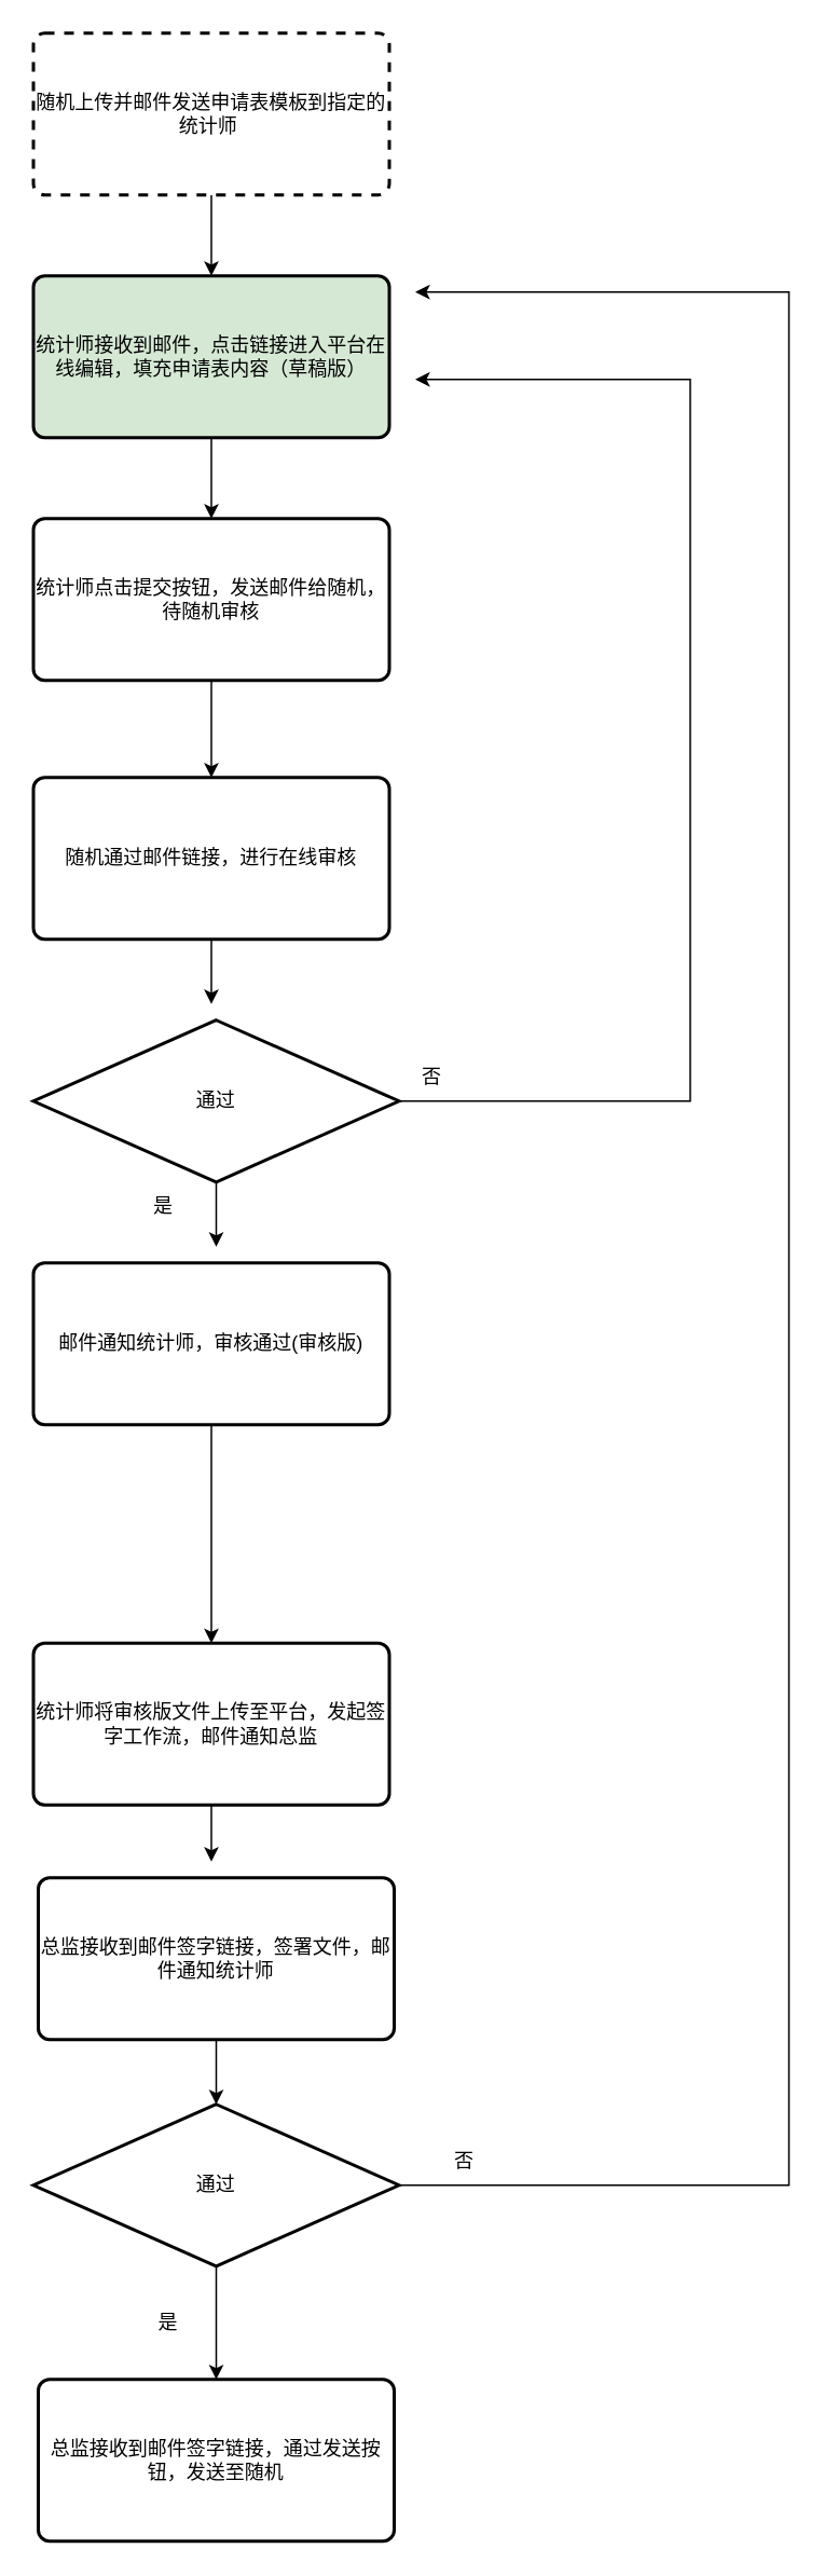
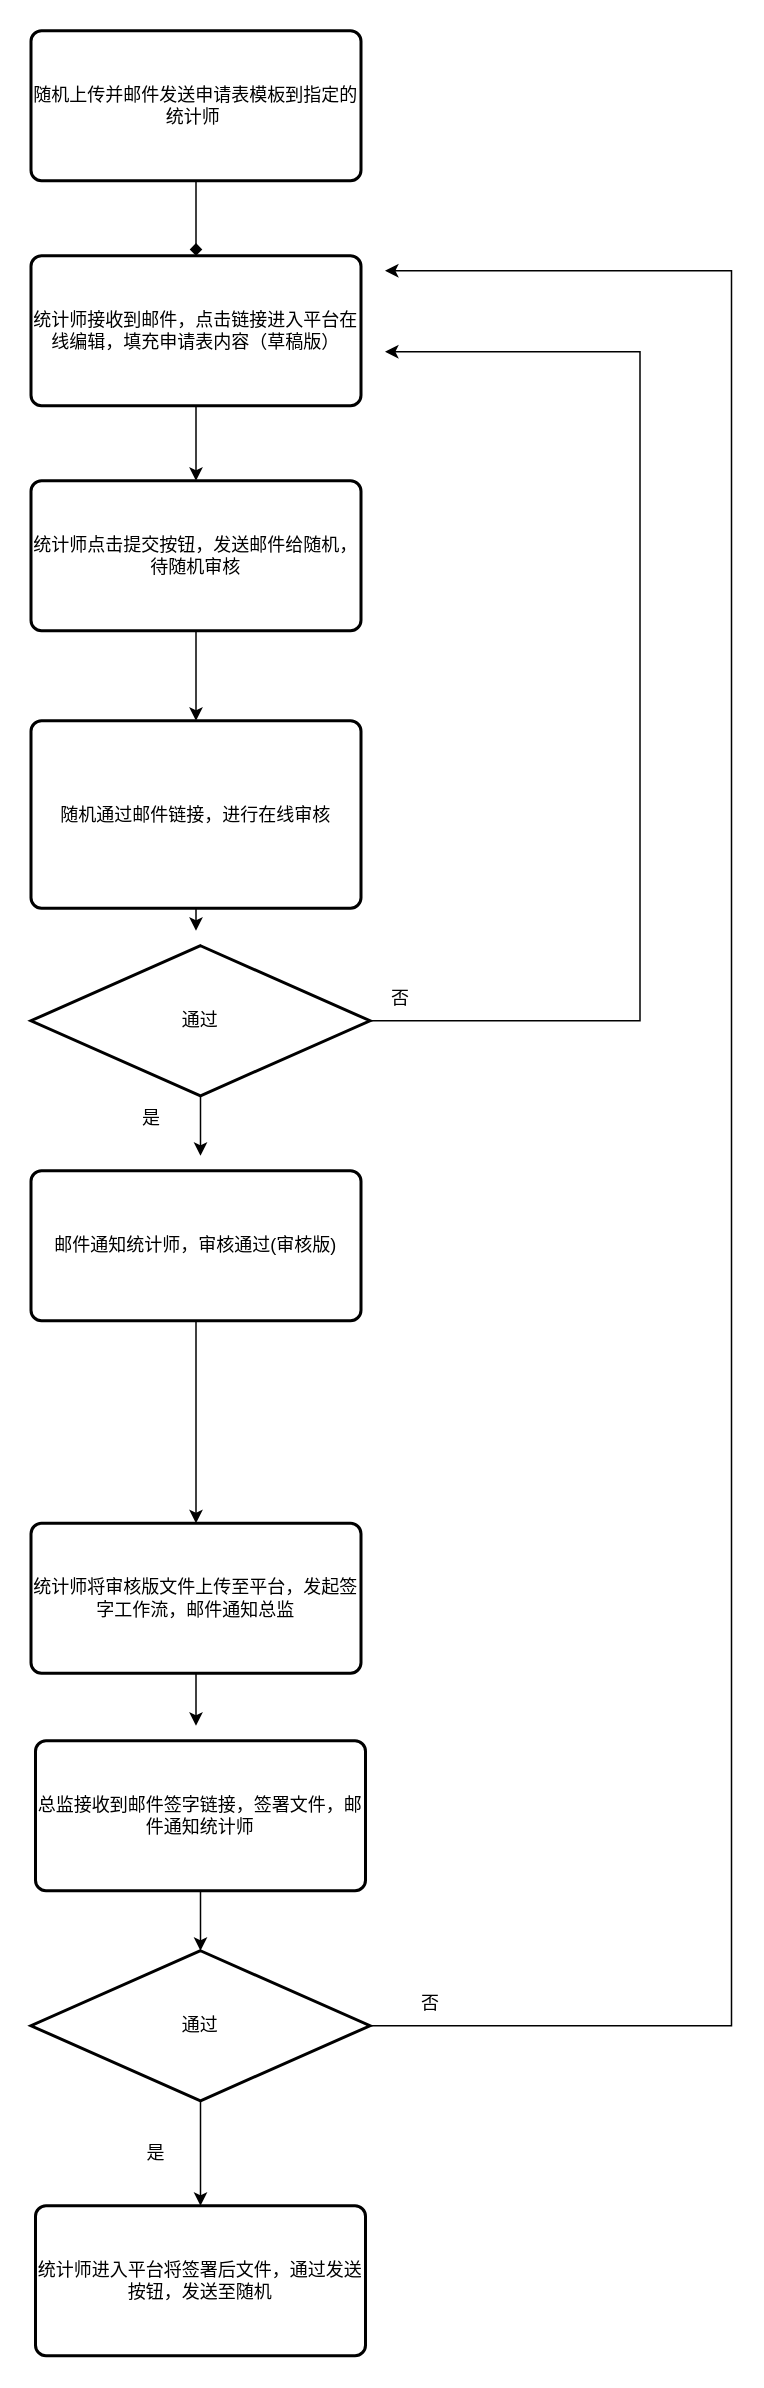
  <mxCell id="0" />
  <mxCell id="1" parent="0" />
- <mxCell id="2" style="edgeStyle=orthogonalEdgeStyle;rounded=0;orthogonalLoop=1;jettySize=auto;html=1;exitX=0.5;exitY=1;exitDx=0;exitDy=0;entryX=0.5;entryY=0;entryDx=0;entryDy=0;" edge="1" parent="1" source="3" target="5"><mxGeometry relative="1" as="geometry" /></mxCell>
- <mxCell id="3" value="随机上传并邮件发送申请表模板到指定的统计师&amp;nbsp;" style="rounded=1;whiteSpace=wrap;html=1;absoluteArcSize=1;arcSize=14;strokeWidth=2;dashed=1;" vertex="1" parent="1"><mxGeometry x="20" y="20" width="220" height="100" as="geometry" /></mxCell>
+ <mxCell id="2" style="edgeStyle=orthogonalEdgeStyle;rounded=0;orthogonalLoop=1;jettySize=auto;html=1;exitX=0.5;exitY=1;exitDx=0;exitDy=0;entryX=0.5;entryY=0;entryDx=0;entryDy=0;endArrow=diamond;" edge="1" parent="1" source="3" target="5"><mxGeometry relative="1" as="geometry" /></mxCell>
+ <mxCell id="3" value="随机上传并邮件发送申请表模板到指定的统计师&amp;nbsp;" style="rounded=1;whiteSpace=wrap;html=1;absoluteArcSize=1;arcSize=14;strokeWidth=2;" vertex="1" parent="1"><mxGeometry x="20" y="20" width="220" height="100" as="geometry" /></mxCell>
  <mxCell id="4" style="edgeStyle=orthogonalEdgeStyle;rounded=0;orthogonalLoop=1;jettySize=auto;html=1;exitX=0.5;exitY=1;exitDx=0;exitDy=0;entryX=0.5;entryY=0;entryDx=0;entryDy=0;" edge="1" parent="1" source="5" target="7"><mxGeometry relative="1" as="geometry" /></mxCell>
- <mxCell id="5" value="统计师接收到邮件，点击链接进入平台在线编辑，填充申请表内容（草稿版）" style="rounded=1;whiteSpace=wrap;html=1;absoluteArcSize=1;arcSize=14;strokeWidth=2;fillColor=#d5e8d4;" vertex="1" parent="1"><mxGeometry x="20" y="170" width="220" height="100" as="geometry" /></mxCell>
+ <mxCell id="5" value="统计师接收到邮件，点击链接进入平台在线编辑，填充申请表内容（草稿版）" style="rounded=1;whiteSpace=wrap;html=1;absoluteArcSize=1;arcSize=14;strokeWidth=2;" vertex="1" parent="1"><mxGeometry x="20" y="170" width="220" height="100" as="geometry" /></mxCell>
  <mxCell id="6" style="edgeStyle=orthogonalEdgeStyle;rounded=0;orthogonalLoop=1;jettySize=auto;html=1;exitX=0.5;exitY=1;exitDx=0;exitDy=0;entryX=0.5;entryY=0;entryDx=0;entryDy=0;" edge="1" parent="1" source="7" target="9"><mxGeometry relative="1" as="geometry" /></mxCell>
  <mxCell id="7" value="统计师点击提交按钮，发送邮件给随机，&lt;span style=&quot;color: rgba(0, 0, 0, 0); font-family: monospace; font-size: 0px; text-align: start; text-wrap: nowrap;&quot;&gt;%3CmxGraphModel%3E%3Croot%3E%3CmxCell%20id%3D%220%22%2F%3E%3CmxCell%20id%3D%221%22%20parent%3D%220%22%2F%3E%3CmxCell%20id%3D%222%22%20value%3D%22%E7%BB%9F%E8%AE%A1%E5%B8%88%E6%8E%A5%E6%94%B6%E5%88%B0%E9%82%AE%E4%BB%B6%EF%BC%8C%E7%82%B9%E5%87%BB%E9%93%BE%E6%8E%A5%E8%BF%9B%E5%85%A5%E5%B9%B3%E5%8F%B0%E5%9C%A8%E7%BA%BF%E7%BC%96%E8%BE%91%EF%BC%8C%E5%A1%AB%E5%85%85%E7%94%B3%E8%AF%B7%E8%A1%A8%E5%86%85%E5%AE%B9%22%20style%3D%22rounded%3D1%3BwhiteSpace%3Dwrap%3Bhtml%3D1%3BabsoluteArcSize%3D1%3BarcSize%3D14%3BstrokeWidth%3D2%3B%22%20vertex%3D%221%22%20parent%3D%221%22%3E%3CmxGeometry%20x%3D%22254%22%20y%3D%22390%22%20width%3D%22220%22%20height%3D%22100%22%20as%3D%22geometry%22%2F%3E%3C%2FmxCell%3E%3C%2Froot%3E%3C%2FmxGraphModel%3E&lt;/span&gt;待随机审核" style="rounded=1;whiteSpace=wrap;html=1;absoluteArcSize=1;arcSize=14;strokeWidth=2;" vertex="1" parent="1"><mxGeometry x="20" y="320" width="220" height="100" as="geometry" /></mxCell>
  <mxCell id="8" style="edgeStyle=orthogonalEdgeStyle;rounded=0;orthogonalLoop=1;jettySize=auto;html=1;exitX=0.5;exitY=1;exitDx=0;exitDy=0;" edge="1" parent="1" source="9"><mxGeometry relative="1" as="geometry"><mxPoint x="130" y="620" as="targetPoint" /></mxGeometry></mxCell>
- <mxCell id="9" value="随机通过邮件链接，进行在线审核" style="rounded=1;whiteSpace=wrap;html=1;absoluteArcSize=1;arcSize=14;strokeWidth=2;" vertex="1" parent="1"><mxGeometry x="20" y="480" width="220" height="100" as="geometry" /></mxCell>
+ <mxCell id="9" value="随机通过邮件链接，进行在线审核" style="rounded=1;whiteSpace=wrap;html=1;absoluteArcSize=1;arcSize=14;strokeWidth=2;" vertex="1" parent="1"><mxGeometry x="20" y="480" width="220" height="125" as="geometry" /></mxCell>
  <mxCell id="10" style="edgeStyle=orthogonalEdgeStyle;rounded=0;orthogonalLoop=1;jettySize=auto;html=1;exitX=0.5;exitY=1;exitDx=0;exitDy=0;exitPerimeter=0;" edge="1" parent="1" source="11"><mxGeometry relative="1" as="geometry"><mxPoint x="133" y="770" as="targetPoint" /></mxGeometry></mxCell>
  <mxCell id="11" value="通过" style="strokeWidth=2;html=1;shape=mxgraph.flowchart.decision;whiteSpace=wrap;" vertex="1" parent="1"><mxGeometry x="20" y="630" width="226" height="100" as="geometry" /></mxCell>
  <mxCell id="12" style="edgeStyle=orthogonalEdgeStyle;rounded=0;orthogonalLoop=1;jettySize=auto;html=1;exitX=0.5;exitY=1;exitDx=0;exitDy=0;entryX=0.5;entryY=0;entryDx=0;entryDy=0;" edge="1" parent="1" source="13" target="17"><mxGeometry relative="1" as="geometry" /></mxCell>
  <mxCell id="13" value="邮件通知统计师，审核通过(审核版)" style="rounded=1;whiteSpace=wrap;html=1;absoluteArcSize=1;arcSize=14;strokeWidth=2;" vertex="1" parent="1"><mxGeometry x="20" y="780" width="220" height="100" as="geometry" /></mxCell>
  <mxCell id="14" value="是" style="text;html=1;align=center;verticalAlign=middle;resizable=0;points=[];autosize=1;strokeColor=none;fillColor=none;" vertex="1" parent="1"><mxGeometry x="80" y="730" width="40" height="30" as="geometry" /></mxCell>
  <mxCell id="15" value="否" style="text;html=1;align=center;verticalAlign=middle;resizable=0;points=[];autosize=1;strokeColor=none;fillColor=none;" vertex="1" parent="1"><mxGeometry x="246" y="650" width="40" height="30" as="geometry" /></mxCell>
  <mxCell id="16" style="edgeStyle=orthogonalEdgeStyle;rounded=0;orthogonalLoop=1;jettySize=auto;html=1;exitX=0.5;exitY=1;exitDx=0;exitDy=0;" edge="1" parent="1" source="17"><mxGeometry relative="1" as="geometry"><mxPoint x="130" y="1150" as="targetPoint" /></mxGeometry></mxCell>
  <mxCell id="17" value="统计师将审核版文件上传至平台，发起签字工作流，邮件通知总监" style="rounded=1;whiteSpace=wrap;html=1;absoluteArcSize=1;arcSize=14;strokeWidth=2;" vertex="1" parent="1"><mxGeometry x="20" y="1015" width="220" height="100" as="geometry" /></mxCell>
  <mxCell id="18" value="总监接收到邮件签字链接，签署文件，邮件通知统计师" style="rounded=1;whiteSpace=wrap;html=1;absoluteArcSize=1;arcSize=14;strokeWidth=2;" vertex="1" parent="1"><mxGeometry x="23" y="1160" width="220" height="100" as="geometry" /></mxCell>
- <mxCell id="19" value="总监接收到邮件签字链接，通过发送按钮，发送至随机" style="rounded=1;whiteSpace=wrap;html=1;absoluteArcSize=1;arcSize=14;strokeWidth=2;" vertex="1" parent="1"><mxGeometry x="23" y="1470" width="220" height="100" as="geometry" /></mxCell>
+ <mxCell id="19" value="统计师进入平台将签署后文件，通过发送按钮，发送至随机" style="rounded=1;whiteSpace=wrap;html=1;absoluteArcSize=1;arcSize=14;strokeWidth=2;" vertex="1" parent="1"><mxGeometry x="23" y="1470" width="220" height="100" as="geometry" /></mxCell>
  <mxCell id="20" style="edgeStyle=orthogonalEdgeStyle;rounded=0;orthogonalLoop=1;jettySize=auto;html=1;exitX=0.5;exitY=1;exitDx=0;exitDy=0;exitPerimeter=0;entryX=0.5;entryY=0;entryDx=0;entryDy=0;" edge="1" parent="1" source="22" target="19"><mxGeometry relative="1" as="geometry" /></mxCell>
  <mxCell id="21" style="edgeStyle=orthogonalEdgeStyle;rounded=0;orthogonalLoop=1;jettySize=auto;html=1;exitX=1;exitY=0.5;exitDx=0;exitDy=0;exitPerimeter=0;" edge="1" parent="1"><mxGeometry relative="1" as="geometry"><mxPoint x="256" y="180" as="targetPoint" /><mxPoint x="246" y="1350" as="sourcePoint" /><Array as="points"><mxPoint x="487" y="1350" /></Array></mxGeometry></mxCell>
  <mxCell id="22" value="通过" style="strokeWidth=2;html=1;shape=mxgraph.flowchart.decision;whiteSpace=wrap;" vertex="1" parent="1"><mxGeometry x="20" y="1300" width="226" height="100" as="geometry" /></mxCell>
  <mxCell id="23" style="edgeStyle=orthogonalEdgeStyle;rounded=0;orthogonalLoop=1;jettySize=auto;html=1;exitX=0.5;exitY=1;exitDx=0;exitDy=0;entryX=0.5;entryY=0;entryDx=0;entryDy=0;entryPerimeter=0;" edge="1" parent="1" source="18" target="22"><mxGeometry relative="1" as="geometry" /></mxCell>
  <mxCell id="24" value="是" style="text;html=1;align=center;verticalAlign=middle;resizable=0;points=[];autosize=1;strokeColor=none;fillColor=none;" vertex="1" parent="1"><mxGeometry x="83" y="1420" width="40" height="30" as="geometry" /></mxCell>
  <mxCell id="25" value="否" style="text;html=1;align=center;verticalAlign=middle;resizable=0;points=[];autosize=1;strokeColor=none;fillColor=none;" vertex="1" parent="1"><mxGeometry x="266" y="1320" width="40" height="30" as="geometry" /></mxCell>
  <mxCell id="26" style="edgeStyle=orthogonalEdgeStyle;rounded=0;orthogonalLoop=1;jettySize=auto;html=1;exitX=1;exitY=0.5;exitDx=0;exitDy=0;exitPerimeter=0;" edge="1" parent="1"><mxGeometry relative="1" as="geometry"><mxPoint x="256" y="234" as="targetPoint" /><mxPoint x="246" y="680" as="sourcePoint" /><Array as="points"><mxPoint x="426" y="680" /><mxPoint x="426" y="234" /></Array></mxGeometry></mxCell>
